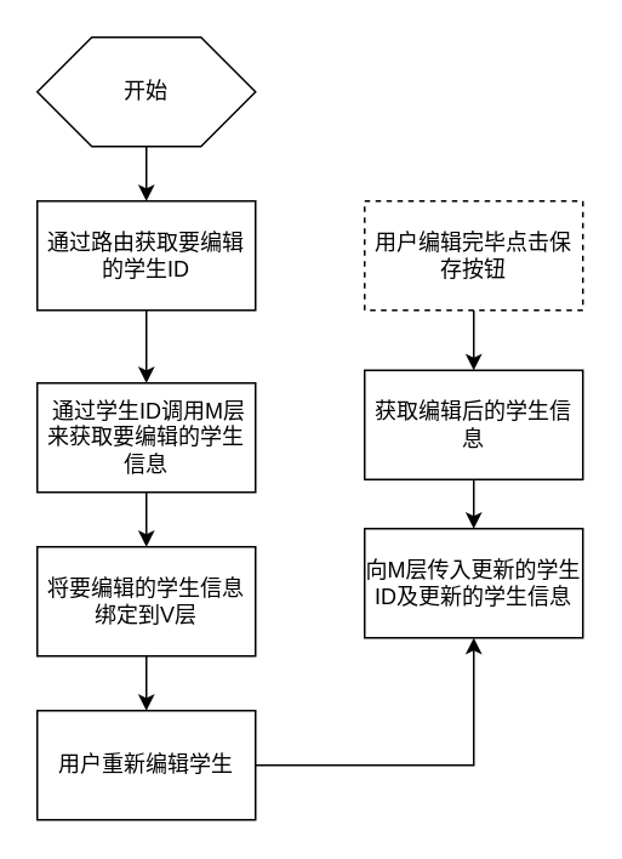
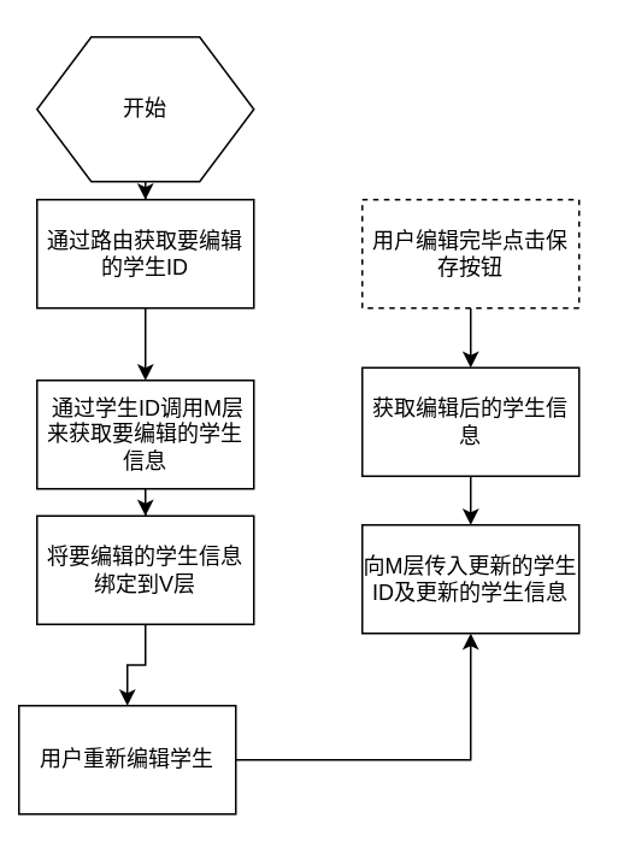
  <mxCell id="0" />
  <mxCell id="1" parent="0" />
  <mxCell id="2" style="edgeStyle=orthogonalEdgeStyle;rounded=0;orthogonalLoop=1;jettySize=auto;html=1;entryX=0.5;entryY=0;entryDx=0;entryDy=0;" edge="1" parent="1" source="3" target="5"><mxGeometry relative="1" as="geometry" /></mxCell>
- <mxCell id="3" value="开始" style="shape=hexagon;perimeter=hexagonPerimeter2;whiteSpace=wrap;html=1;" vertex="1" parent="1"><mxGeometry x="20" y="20" width="120" height="60" as="geometry" /></mxCell>
+ <mxCell id="3" value="开始" style="shape=hexagon;perimeter=hexagonPerimeter2;whiteSpace=wrap;html=1;" vertex="1" parent="1"><mxGeometry x="20" y="20" width="120" height="80" as="geometry" /></mxCell>
  <mxCell id="4" style="edgeStyle=orthogonalEdgeStyle;rounded=0;orthogonalLoop=1;jettySize=auto;html=1;entryX=0.5;entryY=0;entryDx=0;entryDy=0;" edge="1" parent="1" source="5" target="7"><mxGeometry relative="1" as="geometry" /></mxCell>
  <mxCell id="5" value="通过路由获取要编辑的学生ID" style="rounded=0;whiteSpace=wrap;html=1;" vertex="1" parent="1"><mxGeometry x="20" y="110" width="120" height="60" as="geometry" /></mxCell>
  <mxCell id="6" style="edgeStyle=orthogonalEdgeStyle;rounded=0;orthogonalLoop=1;jettySize=auto;html=1;entryX=0.5;entryY=0;entryDx=0;entryDy=0;" edge="1" parent="1" source="7" target="9"><mxGeometry relative="1" as="geometry" /></mxCell>
  <mxCell id="7" value="&amp;nbsp;通过学生ID调用M层来获取要编辑的学生信息" style="rounded=0;whiteSpace=wrap;html=1;" vertex="1" parent="1"><mxGeometry x="20" y="210" width="120" height="60" as="geometry" /></mxCell>
  <mxCell id="8" style="edgeStyle=orthogonalEdgeStyle;rounded=0;orthogonalLoop=1;jettySize=auto;html=1;entryX=0.5;entryY=0;entryDx=0;entryDy=0;" edge="1" parent="1" source="9" target="11"><mxGeometry relative="1" as="geometry" /></mxCell>
- <mxCell id="9" value="将要编辑的学生信息绑定到V层" style="rounded=0;whiteSpace=wrap;html=1;" vertex="1" parent="1"><mxGeometry x="20" y="300" width="120" height="60" as="geometry" /></mxCell>
+ <mxCell id="9" value="将要编辑的学生信息绑定到V层" style="rounded=0;whiteSpace=wrap;html=1;" vertex="1" parent="1"><mxGeometry x="20" y="285" width="120" height="60" as="geometry" /></mxCell>
  <mxCell id="10" style="edgeStyle=orthogonalEdgeStyle;rounded=0;orthogonalLoop=1;jettySize=auto;html=1;" edge="1" parent="1" source="11" target="16"><mxGeometry relative="1" as="geometry" /></mxCell>
- <mxCell id="11" value="用户重新编辑学生" style="rounded=0;whiteSpace=wrap;html=1;" vertex="1" parent="1"><mxGeometry x="20" y="390" width="120" height="60" as="geometry" /></mxCell>
+ <mxCell id="11" value="用户重新编辑学生" style="rounded=0;whiteSpace=wrap;html=1;" vertex="1" parent="1"><mxGeometry x="10" y="390" width="120" height="60" as="geometry" /></mxCell>
  <mxCell id="12" style="edgeStyle=orthogonalEdgeStyle;rounded=0;orthogonalLoop=1;jettySize=auto;html=1;entryX=0.5;entryY=0;entryDx=0;entryDy=0;" edge="1" parent="1" source="13" target="15"><mxGeometry relative="1" as="geometry" /></mxCell>
  <mxCell id="13" value="用户编辑完毕点击保存按钮" style="rounded=0;whiteSpace=wrap;html=1;dashed=1;" vertex="1" parent="1"><mxGeometry x="200" y="110" width="120" height="60" as="geometry" /></mxCell>
  <mxCell id="14" style="edgeStyle=orthogonalEdgeStyle;rounded=0;orthogonalLoop=1;jettySize=auto;html=1;entryX=0.5;entryY=0;entryDx=0;entryDy=0;" edge="1" parent="1" source="15" target="16"><mxGeometry relative="1" as="geometry" /></mxCell>
  <mxCell id="15" value="获取编辑后的学生信息" style="rounded=0;whiteSpace=wrap;html=1;" vertex="1" parent="1"><mxGeometry x="200" y="203" width="120" height="60" as="geometry" /></mxCell>
  <mxCell id="16" value="向M层传入更新的学生ID及更新的学生信息" style="rounded=0;whiteSpace=wrap;html=1;" vertex="1" parent="1"><mxGeometry x="200" y="290" width="120" height="60" as="geometry" /></mxCell>
